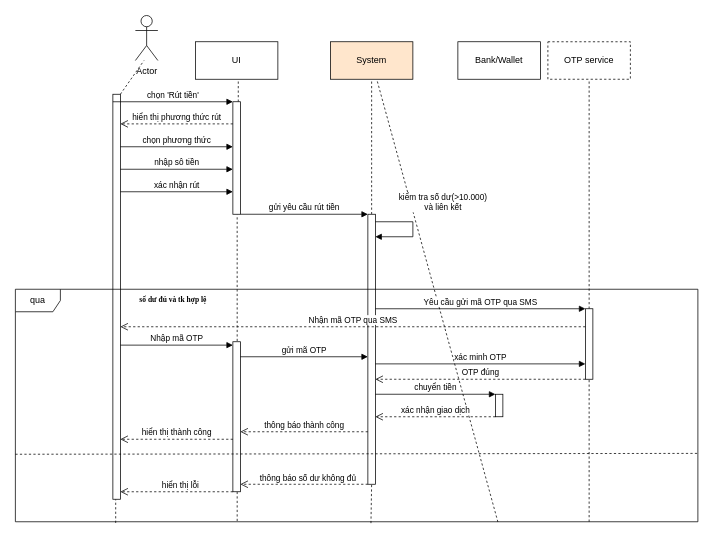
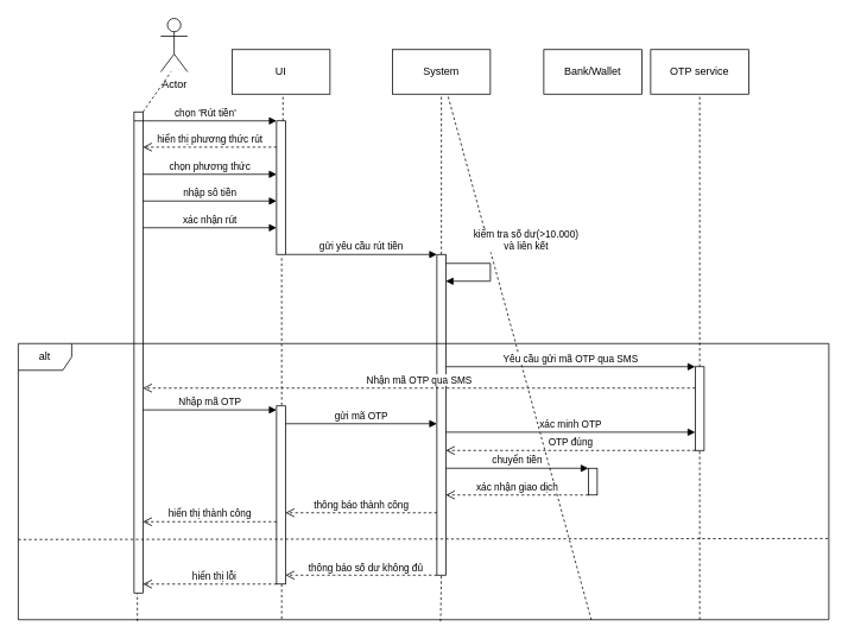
  <mxCell id="0" />
  <mxCell id="1" parent="0" />
  <mxCell id="2" value="Actor" style="shape=umlActor;verticalLabelPosition=bottom;verticalAlign=top;html=1;" vertex="1" parent="1"><mxGeometry x="180" y="20" width="30" height="60" as="geometry" /></mxCell>
  <mxCell id="3" value="" style="endArrow=none;dashed=1;html=1;rounded=0;" edge="1" parent="1" source="12" target="2"><mxGeometry width="50" height="50" relative="1" as="geometry"><mxPoint x="155" y="505" as="sourcePoint" /><mxPoint x="450" y="255" as="targetPoint" /></mxGeometry></mxCell>
  <mxCell id="4" value="" style="endArrow=none;dashed=1;html=1;rounded=0;entryX=0.572;entryY=1.005;entryDx=0;entryDy=0;entryPerimeter=0;" edge="1" parent="1" source="16"><mxGeometry width="50" height="50" relative="1" as="geometry"><mxPoint x="317" y="495" as="sourcePoint" /><mxPoint x="317.2" y="105.4" as="targetPoint" /></mxGeometry></mxCell>
  <mxCell id="5" value="UI" style="html=1;whiteSpace=wrap;" vertex="1" parent="1"><mxGeometry x="260" y="55" width="110" height="50" as="geometry" /></mxCell>
- <mxCell id="6" value="System" style="html=1;whiteSpace=wrap;fillColor=#ffe6cc;" vertex="1" parent="1"><mxGeometry x="440" y="55" width="110" height="50" as="geometry" /></mxCell>
+ <mxCell id="6" value="System" style="html=1;whiteSpace=wrap;" vertex="1" parent="1"><mxGeometry x="440" y="55" width="110" height="50" as="geometry" /></mxCell>
  <mxCell id="7" value="Bank/Wallet" style="html=1;whiteSpace=wrap;" vertex="1" parent="1"><mxGeometry x="610" y="55" width="110" height="50" as="geometry" /></mxCell>
- <mxCell id="8" value="OTP service" style="html=1;whiteSpace=wrap;dashed=1;" vertex="1" parent="1"><mxGeometry x="730" y="55" width="110" height="50" as="geometry" /></mxCell>
+ <mxCell id="8" value="OTP service" style="html=1;whiteSpace=wrap;" vertex="1" parent="1"><mxGeometry x="730" y="55" width="110" height="50" as="geometry" /></mxCell>
  <mxCell id="9" value="" style="endArrow=none;dashed=1;html=1;rounded=0;entryX=0.5;entryY=1;entryDx=0;entryDy=0;" edge="1" parent="1" source="23" target="6"><mxGeometry width="50" height="50" relative="1" as="geometry"><mxPoint x="495" y="505" as="sourcePoint" /><mxPoint x="450" y="255" as="targetPoint" /></mxGeometry></mxCell>
  <mxCell id="10" value="" style="endArrow=none;dashed=1;html=1;rounded=0;exitX=0.707;exitY=1.001;exitDx=0;exitDy=0;exitPerimeter=0;" edge="1" parent="1" source="25" target="6"><mxGeometry width="50" height="50" relative="1" as="geometry"><mxPoint x="670" y="755" as="sourcePoint" /><mxPoint x="450" y="255" as="targetPoint" /></mxGeometry></mxCell>
  <mxCell id="11" value="" style="endArrow=none;dashed=1;html=1;rounded=0;exitX=0.147;exitY=1.005;exitDx=0;exitDy=0;exitPerimeter=0;" edge="1" parent="1" source="25" target="12"><mxGeometry width="50" height="50" relative="1" as="geometry"><mxPoint x="155" y="736" as="sourcePoint" /><mxPoint x="155" y="95" as="targetPoint" /></mxGeometry></mxCell>
  <mxCell id="12" value="" style="html=1;points=[[0,0,0,0,5],[0,1,0,0,-5],[1,0,0,0,5],[1,1,0,0,-5]];perimeter=orthogonalPerimeter;outlineConnect=0;targetShapes=umlLifeline;portConstraint=eastwest;newEdgeStyle={&quot;curved&quot;:0,&quot;rounded&quot;:0};" vertex="1" parent="1"><mxGeometry x="150" y="125" width="10" height="540" as="geometry" /></mxCell>
  <mxCell id="13" value="" style="endArrow=none;dashed=1;html=1;rounded=0;entryX=0.5;entryY=1;entryDx=0;entryDy=0;" edge="1" parent="1" source="29" target="8"><mxGeometry width="50" height="50" relative="1" as="geometry"><mxPoint x="785" y="715" as="sourcePoint" /><mxPoint x="450" y="255" as="targetPoint" /></mxGeometry></mxCell>
  <mxCell id="14" value="chọn 'Rút tiền'" style="html=1;verticalAlign=bottom;endArrow=block;curved=0;rounded=0;" edge="1" parent="1" target="16"><mxGeometry width="80" relative="1" as="geometry"><mxPoint x="150" y="135" as="sourcePoint" /><mxPoint x="230" y="135" as="targetPoint" /></mxGeometry></mxCell>
  <mxCell id="15" value="" style="endArrow=none;dashed=1;html=1;rounded=0;entryX=0.572;entryY=1.005;entryDx=0;entryDy=0;entryPerimeter=0;exitX=0.325;exitY=0.997;exitDx=0;exitDy=0;exitPerimeter=0;" edge="1" parent="1" source="25" target="16"><mxGeometry width="50" height="50" relative="1" as="geometry"><mxPoint x="316" y="749" as="sourcePoint" /><mxPoint x="317.2" y="105.4" as="targetPoint" /></mxGeometry></mxCell>
  <mxCell id="16" value="" style="html=1;points=[[0,0,0,0,5],[0,1,0,0,-5],[1,0,0,0,5],[1,1,0,0,-5]];perimeter=orthogonalPerimeter;outlineConnect=0;targetShapes=umlLifeline;portConstraint=eastwest;newEdgeStyle={&quot;curved&quot;:0,&quot;rounded&quot;:0};" vertex="1" parent="1"><mxGeometry x="310" y="135" width="10" height="150" as="geometry" /></mxCell>
  <mxCell id="17" value="hiển thị phương thức rút" style="html=1;verticalAlign=bottom;endArrow=open;dashed=1;endSize=8;curved=0;rounded=0;" edge="1" parent="1"><mxGeometry relative="1" as="geometry"><mxPoint x="310" y="164.5" as="sourcePoint" /><mxPoint x="160" y="164.5" as="targetPoint" /></mxGeometry></mxCell>
  <mxCell id="18" value="chọn phương thức" style="html=1;verticalAlign=bottom;endArrow=block;curved=0;rounded=0;" edge="1" parent="1" target="16"><mxGeometry width="80" relative="1" as="geometry"><mxPoint x="160" y="195" as="sourcePoint" /><mxPoint x="240" y="195" as="targetPoint" /></mxGeometry></mxCell>
  <mxCell id="19" value="nhập sô tiền" style="html=1;verticalAlign=bottom;endArrow=block;curved=0;rounded=0;" edge="1" parent="1"><mxGeometry width="80" relative="1" as="geometry"><mxPoint x="160" y="225" as="sourcePoint" /><mxPoint x="310" y="225" as="targetPoint" /></mxGeometry></mxCell>
  <mxCell id="20" value="xác nhận rút" style="html=1;verticalAlign=bottom;endArrow=block;curved=0;rounded=0;" edge="1" parent="1"><mxGeometry width="80" relative="1" as="geometry"><mxPoint x="160" y="255" as="sourcePoint" /><mxPoint x="310" y="255" as="targetPoint" /></mxGeometry></mxCell>
  <mxCell id="21" value="gửi yêu cầu rút tiền" style="html=1;verticalAlign=bottom;endArrow=block;curved=0;rounded=0;entryX=0;entryY=0;entryDx=0;entryDy=5;" edge="1" parent="1"><mxGeometry relative="1" as="geometry"><mxPoint x="320" y="285" as="sourcePoint" /><mxPoint x="490" y="285" as="targetPoint" /></mxGeometry></mxCell>
  <mxCell id="22" value="" style="endArrow=none;dashed=1;html=1;rounded=0;entryX=0.5;entryY=1;entryDx=0;entryDy=0;exitX=0.521;exitY=1.006;exitDx=0;exitDy=0;exitPerimeter=0;" edge="1" parent="1" source="25" target="23"><mxGeometry width="50" height="50" relative="1" as="geometry"><mxPoint x="495" y="715" as="sourcePoint" /><mxPoint x="495" y="105" as="targetPoint" /></mxGeometry></mxCell>
  <mxCell id="23" value="" style="html=1;points=[[0,0,0,0,5],[0,1,0,0,-5],[1,0,0,0,5],[1,1,0,0,-5]];perimeter=orthogonalPerimeter;outlineConnect=0;targetShapes=umlLifeline;portConstraint=eastwest;newEdgeStyle={&quot;curved&quot;:0,&quot;rounded&quot;:0};" vertex="1" parent="1"><mxGeometry x="490" y="285" width="10" height="360" as="geometry" /></mxCell>
  <mxCell id="24" value="kiểm tra số dư(&amp;gt;10.&lt;span style=&quot;background-color: light-dark(#ffffff, var(--ge-dark-color, #121212)); color: light-dark(rgb(0, 0, 0), rgb(255, 255, 255));&quot;&gt;000)&lt;/span&gt;&lt;div&gt;&lt;span style=&quot;background-color: light-dark(#ffffff, var(--ge-dark-color, #121212)); color: light-dark(rgb(0, 0, 0), rgb(255, 255, 255));&quot;&gt;và liên kết&lt;/span&gt;&lt;/div&gt;" style="html=1;verticalAlign=bottom;endArrow=block;curved=0;rounded=0;" edge="1" parent="1" target="23"><mxGeometry x="-0.167" y="41" width="80" relative="1" as="geometry"><mxPoint x="500" y="295" as="sourcePoint" /><mxPoint x="500" y="325" as="targetPoint" /><Array as="points"><mxPoint x="550" y="295" /><mxPoint x="550" y="315" /></Array><mxPoint x="-1" y="-10" as="offset" /></mxGeometry></mxCell>
- <mxCell id="25" value="qua" style="shape=umlFrame;whiteSpace=wrap;html=1;pointerEvents=0;" vertex="1" parent="1"><mxGeometry x="20" y="385" width="910" height="310" as="geometry" /></mxCell>
- <mxCell id="26" value="số dư đủ và tk hợp lệ" style="text;align=center;fontStyle=1;verticalAlign=middle;spacingLeft=3;spacingRight=3;strokeColor=none;rotatable=0;points=[[0,0.5],[1,0.5]];portConstraint=eastwest;html=1;fontSize=10;fontFamily=Times New Roman;" vertex="1" parent="1"><mxGeometry x="190" y="385" width="80" height="26" as="geometry" /></mxCell>
+ <mxCell id="25" value="alt" style="shape=umlFrame;whiteSpace=wrap;html=1;pointerEvents=0;" vertex="1" parent="1"><mxGeometry x="20" y="385" width="910" height="310" as="geometry" /></mxCell>
  <mxCell id="27" value="Yêu cầu gửi mã OTP qua SMS" style="html=1;verticalAlign=bottom;endArrow=block;curved=0;rounded=0;" edge="1" parent="1" target="29"><mxGeometry width="80" relative="1" as="geometry"><mxPoint x="500" y="411" as="sourcePoint" /><mxPoint x="580" y="411" as="targetPoint" /></mxGeometry></mxCell>
  <mxCell id="28" value="" style="endArrow=none;dashed=1;html=1;rounded=0;entryX=0.5;entryY=1;entryDx=0;entryDy=0;" edge="1" parent="1" target="29"><mxGeometry width="50" height="50" relative="1" as="geometry"><mxPoint x="785" y="695" as="sourcePoint" /><mxPoint x="785" y="105" as="targetPoint" /></mxGeometry></mxCell>
  <mxCell id="29" value="" style="html=1;points=[[0,0,0,0,5],[0,1,0,0,-5],[1,0,0,0,5],[1,1,0,0,-5]];perimeter=orthogonalPerimeter;outlineConnect=0;targetShapes=umlLifeline;portConstraint=eastwest;newEdgeStyle={&quot;curved&quot;:0,&quot;rounded&quot;:0};" vertex="1" parent="1"><mxGeometry x="780" y="411" width="10" height="94" as="geometry" /></mxCell>
  <mxCell id="30" value="Nhận mã OTP qua SMS" style="html=1;verticalAlign=bottom;endArrow=open;dashed=1;endSize=8;curved=0;rounded=0;" edge="1" parent="1"><mxGeometry relative="1" as="geometry"><mxPoint x="780" y="435" as="sourcePoint" /><mxPoint x="160" y="435" as="targetPoint" /></mxGeometry></mxCell>
  <mxCell id="31" value="Nhập mã OTP" style="html=1;verticalAlign=bottom;endArrow=block;curved=0;rounded=0;" edge="1" parent="1" target="32"><mxGeometry width="80" relative="1" as="geometry"><mxPoint x="160" y="459.5" as="sourcePoint" /><mxPoint x="300" y="460" as="targetPoint" /></mxGeometry></mxCell>
  <mxCell id="32" value="" style="html=1;points=[[0,0,0,0,5],[0,1,0,0,-5],[1,0,0,0,5],[1,1,0,0,-5]];perimeter=orthogonalPerimeter;outlineConnect=0;targetShapes=umlLifeline;portConstraint=eastwest;newEdgeStyle={&quot;curved&quot;:0,&quot;rounded&quot;:0};" vertex="1" parent="1"><mxGeometry x="310" y="455" width="10" height="200" as="geometry" /></mxCell>
  <mxCell id="33" value="gửi mã OTP" style="html=1;verticalAlign=bottom;endArrow=block;curved=0;rounded=0;" edge="1" parent="1" target="23"><mxGeometry width="80" relative="1" as="geometry"><mxPoint x="320" y="475" as="sourcePoint" /><mxPoint x="390" y="475" as="targetPoint" /></mxGeometry></mxCell>
  <mxCell id="34" value="xác minh OTP" style="html=1;verticalAlign=bottom;endArrow=block;curved=0;rounded=0;" edge="1" parent="1" target="29"><mxGeometry width="80" relative="1" as="geometry"><mxPoint x="500" y="484.5" as="sourcePoint" /><mxPoint x="580" y="484.5" as="targetPoint" /></mxGeometry></mxCell>
  <mxCell id="35" value="OTP đúng" style="html=1;verticalAlign=bottom;endArrow=open;dashed=1;endSize=8;curved=0;rounded=0;" edge="1" parent="1" target="23"><mxGeometry relative="1" as="geometry"><mxPoint x="780" y="505" as="sourcePoint" /><mxPoint x="700" y="505" as="targetPoint" /></mxGeometry></mxCell>
  <mxCell id="36" value="chuyển tiền" style="html=1;verticalAlign=bottom;endArrow=block;curved=0;rounded=0;" edge="1" parent="1" target="37"><mxGeometry width="80" relative="1" as="geometry"><mxPoint x="500" y="525" as="sourcePoint" /><mxPoint x="660" y="525" as="targetPoint" /></mxGeometry></mxCell>
  <mxCell id="37" value="" style="html=1;points=[[0,0,0,0,5],[0,1,0,0,-5],[1,0,0,0,5],[1,1,0,0,-5]];perimeter=orthogonalPerimeter;outlineConnect=0;targetShapes=umlLifeline;portConstraint=eastwest;newEdgeStyle={&quot;curved&quot;:0,&quot;rounded&quot;:0};" vertex="1" parent="1"><mxGeometry x="660" y="525" width="10" height="30" as="geometry" /></mxCell>
  <mxCell id="38" value="xác nhận giao dịch" style="html=1;verticalAlign=bottom;endArrow=open;dashed=1;endSize=8;curved=0;rounded=0;" edge="1" parent="1"><mxGeometry relative="1" as="geometry"><mxPoint x="660" y="555" as="sourcePoint" /><mxPoint x="500" y="555" as="targetPoint" /></mxGeometry></mxCell>
  <mxCell id="39" value="thông báo thành công" style="html=1;verticalAlign=bottom;endArrow=open;dashed=1;endSize=8;curved=0;rounded=0;" edge="1" parent="1" target="32"><mxGeometry relative="1" as="geometry"><mxPoint x="490" y="575" as="sourcePoint" /><mxPoint x="410" y="575" as="targetPoint" /></mxGeometry></mxCell>
  <mxCell id="40" value="hiển thị thành công" style="html=1;verticalAlign=bottom;endArrow=open;dashed=1;endSize=8;curved=0;rounded=0;" edge="1" parent="1" target="12"><mxGeometry relative="1" as="geometry"><mxPoint x="310" y="585" as="sourcePoint" /><mxPoint x="170" y="585" as="targetPoint" /></mxGeometry></mxCell>
  <mxCell id="41" value="thông báo số dư không đủ" style="html=1;verticalAlign=bottom;endArrow=open;dashed=1;endSize=8;curved=0;rounded=0;" edge="1" parent="1"><mxGeometry x="-0.059" y="1" relative="1" as="geometry"><mxPoint x="490" y="645" as="sourcePoint" /><mxPoint x="320" y="645" as="targetPoint" /><mxPoint as="offset" /></mxGeometry></mxCell>
  <mxCell id="42" value="hiển thị lỗi" style="html=1;verticalAlign=bottom;endArrow=open;dashed=1;endSize=8;curved=0;rounded=0;" edge="1" parent="1"><mxGeometry x="-0.067" relative="1" as="geometry"><mxPoint x="310" y="655" as="sourcePoint" /><mxPoint x="160" y="655" as="targetPoint" /><mxPoint as="offset" /></mxGeometry></mxCell>
  <mxCell id="43" value="" style="endArrow=none;dashed=1;html=1;rounded=0;entryX=1.002;entryY=0.706;entryDx=0;entryDy=0;entryPerimeter=0;" edge="1" parent="1" target="25"><mxGeometry width="50" height="50" relative="1" as="geometry"><mxPoint x="20" y="605" as="sourcePoint" /><mxPoint x="70" y="555" as="targetPoint" /></mxGeometry></mxCell>
